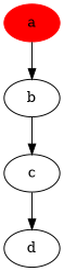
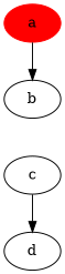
  digraph {
    a [color=red style=filled]
    b
    c
    d
    a -> b
-   b -> c
    c -> d
  }
